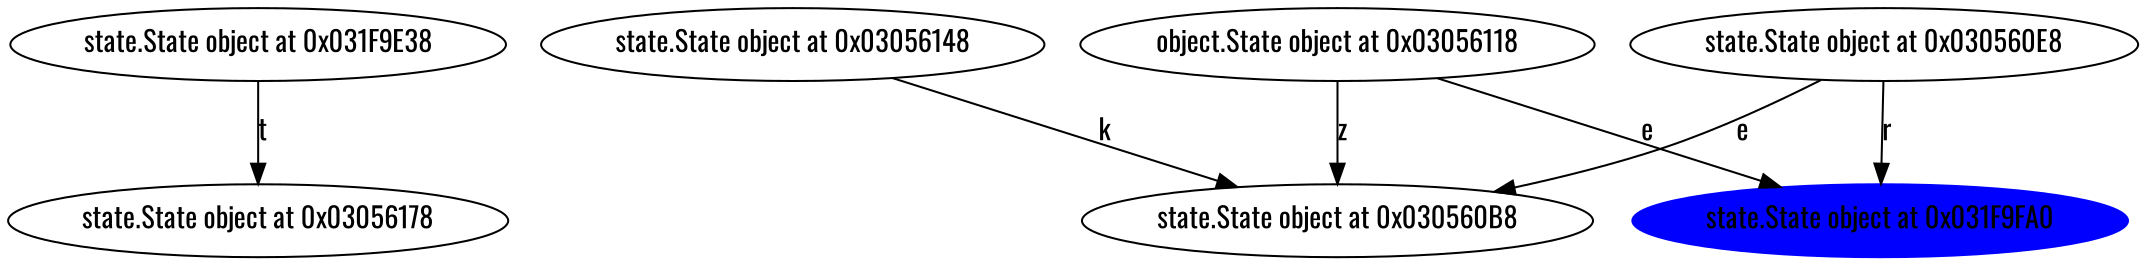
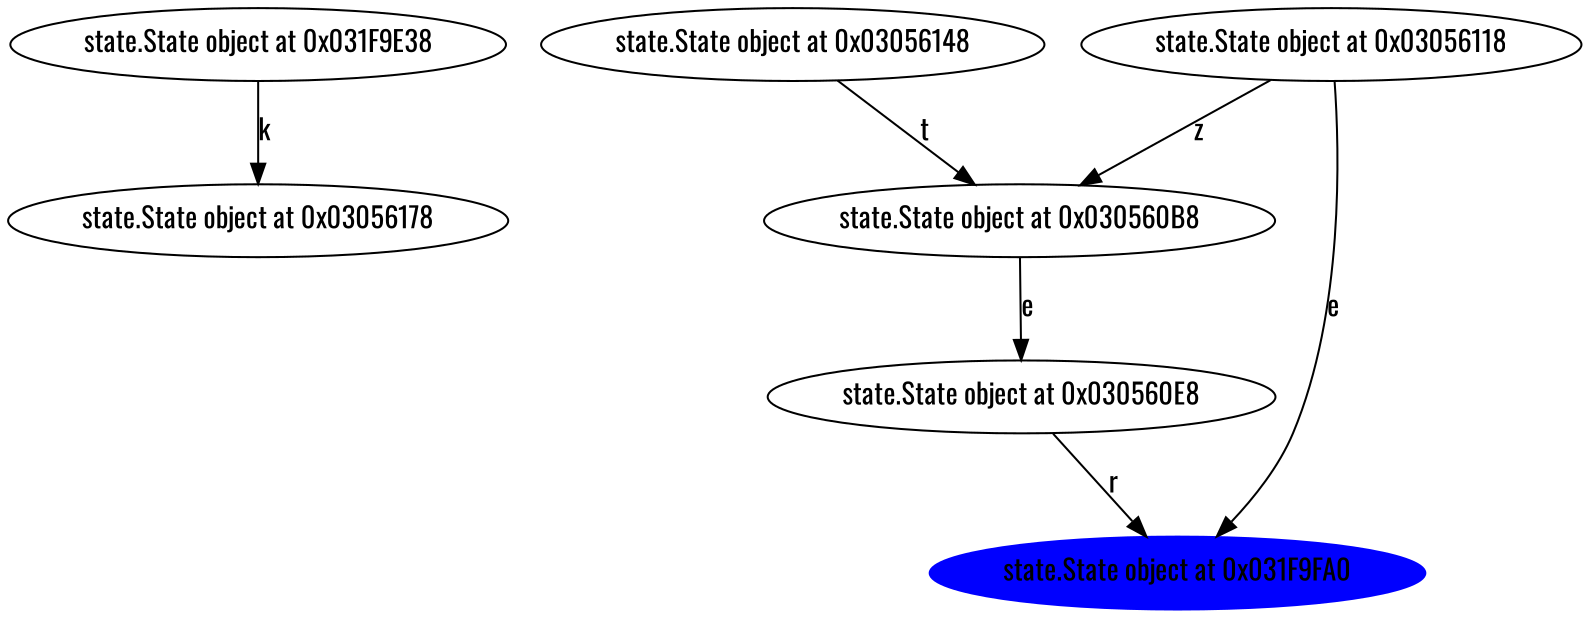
  digraph {
    fontname=Oswald
    node [fontname=Oswald]
    edge [fontname=Oswald]
    "state.State object at 0x031F9E38"
    "state.State object at 0x03056178"
    "state.State object at 0x03056148"
    "state.State object at 0x030560B8"
    "state.State object at 0x030560E8"
    "state.State object at 0x031F9FA0" [color=blue style=filled]
-   "state.State object at 0x03056118" [label="object.State object at 0x03056118"]
-   "state.State object at 0x031F9E38" -> "state.State object at 0x03056178" [label=t]
-   "state.State object at 0x03056148" -> "state.State object at 0x030560B8" [label=k]
-   "state.State object at 0x030560E8" -> "state.State object at 0x030560B8" [label=e]
+   "state.State object at 0x03056118"
+   "state.State object at 0x031F9E38" -> "state.State object at 0x03056178" [label=k]
+   "state.State object at 0x03056148" -> "state.State object at 0x030560B8" [label=t]
+   "state.State object at 0x030560B8" -> "state.State object at 0x030560E8" [label=e]
    "state.State object at 0x030560E8" -> "state.State object at 0x031F9FA0" [label=r]
    "state.State object at 0x03056118" -> "state.State object at 0x030560B8" [label=z]
    "state.State object at 0x03056118" -> "state.State object at 0x031F9FA0" [label=e]
  }
